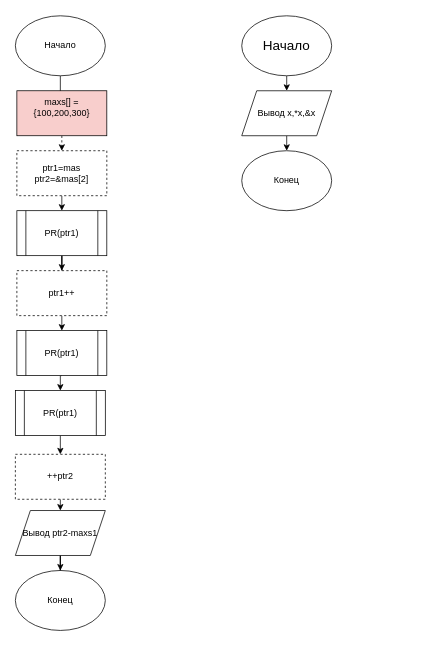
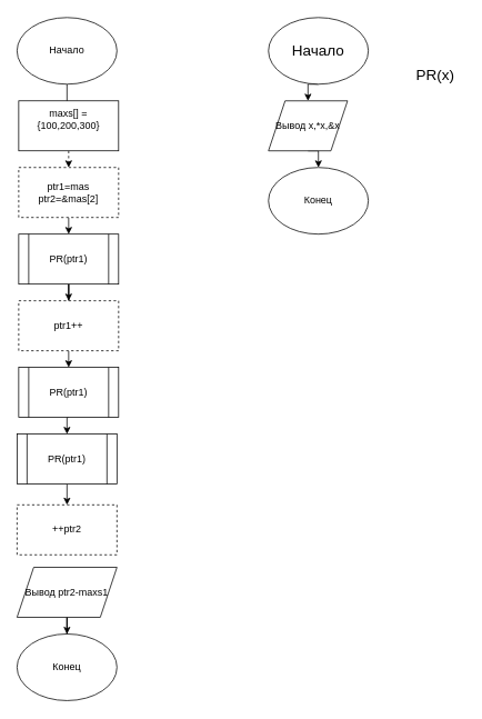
  <mxCell id="0" />
  <mxCell id="1" parent="0" />
  <mxCell id="2" style="edgeStyle=orthogonalEdgeStyle;rounded=0;orthogonalLoop=1;jettySize=auto;html=1;exitX=0.5;exitY=1;exitDx=0;exitDy=0;entryX=0.5;entryY=0;entryDx=0;entryDy=0;" edge="1" parent="1" source="3"><mxGeometry relative="1" as="geometry"><mxPoint x="80" y="170" as="targetPoint" /></mxGeometry></mxCell>
  <mxCell id="3" value="Начало" style="ellipse;whiteSpace=wrap;html=1;" vertex="1" parent="1"><mxGeometry x="20" width="120" height="80" as="geometry" y="20" /></mxCell>
  <mxCell id="4" value="Конец" style="ellipse;whiteSpace=wrap;html=1;" vertex="1" parent="1"><mxGeometry x="20" y="760" width="120" height="80" as="geometry" /></mxCell>
  <mxCell id="5" style="edgeStyle=orthogonalEdgeStyle;rounded=0;orthogonalLoop=1;jettySize=auto;html=1;exitX=0.5;exitY=1;exitDx=0;exitDy=0;entryX=0.5;entryY=0;entryDx=0;entryDy=0;fontSize=18;" edge="1" parent="1" source="6" target="9"><mxGeometry relative="1" as="geometry" /></mxCell>
  <mxCell id="6" value="Начало" style="ellipse;whiteSpace=wrap;html=1;fontSize=18;" vertex="1" parent="1"><mxGeometry x="322" width="120" height="80" as="geometry" y="20" /></mxCell>
  <mxCell id="7" style="edgeStyle=orthogonalEdgeStyle;rounded=0;orthogonalLoop=1;jettySize=auto;html=1;exitX=0.5;exitY=1;exitDx=0;exitDy=0;entryX=0.5;entryY=0;entryDx=0;entryDy=0;fontSize=18;startArrow=none;" edge="1" parent="1" source="27"><mxGeometry relative="1" as="geometry"><mxPoint x="382" y="260" as="targetPoint" /></mxGeometry></mxCell>
  <mxCell id="8" style="edgeStyle=orthogonalEdgeStyle;rounded=0;orthogonalLoop=1;jettySize=auto;html=1;exitX=0.5;exitY=1;exitDx=0;exitDy=0;entryX=0.5;entryY=0;entryDx=0;entryDy=0;fontSize=12;" edge="1" parent="1" source="9" target="27"><mxGeometry relative="1" as="geometry" /></mxCell>
- <mxCell id="9" value="Вывод x,*x,&amp;amp;x" style="shape=parallelogram;perimeter=parallelogramPerimeter;whiteSpace=wrap;html=1;fixedSize=1;" vertex="1" parent="1"><mxGeometry x="322" y="120" width="120" height="60" as="geometry" /></mxCell>
+ <mxCell id="9" value="Вывод x,*x,&amp;amp;x" style="shape=parallelogram;perimeter=parallelogramPerimeter;whiteSpace=wrap;html=1;fixedSize=1;" vertex="1" parent="1"><mxGeometry x="322" y="120" width="95" height="60" as="geometry" /></mxCell>
+ <mxCell id="10" value="PR(x)" style="text;html=1;align=center;verticalAlign=middle;resizable=0;points=[];autosize=1;strokeColor=none;fillColor=none;fontSize=18;" vertex="1" parent="1"><mxGeometry x="487" y="70" width="70" height="40" as="geometry" /></mxCell>
  <mxCell id="11" style="edgeStyle=orthogonalEdgeStyle;rounded=0;orthogonalLoop=1;jettySize=auto;html=1;exitX=0.5;exitY=1;exitDx=0;exitDy=0;entryX=0.5;entryY=0;entryDx=0;entryDy=0;fontSize=12;dashed=1;" edge="1" parent="1" source="12" target="14"><mxGeometry relative="1" as="geometry" /></mxCell>
- <mxCell id="12" value="&#10;maxs[] = {100,200,300}&#10;&#10;" style="rounded=0;whiteSpace=wrap;html=1;fontSize=12;fillColor=#f8cecc;" vertex="1" parent="1"><mxGeometry x="22" y="120" width="120" height="60" as="geometry" /></mxCell>
+ <mxCell id="12" value="&#10;maxs[] = {100,200,300}&#10;&#10;" style="rounded=0;whiteSpace=wrap;html=1;fontSize=12;" vertex="1" parent="1"><mxGeometry x="22" y="120" width="120" height="60" as="geometry" /></mxCell>
  <mxCell id="13" style="edgeStyle=orthogonalEdgeStyle;rounded=0;orthogonalLoop=1;jettySize=auto;html=1;exitX=0.5;exitY=1;exitDx=0;exitDy=0;entryX=0.5;entryY=0;entryDx=0;entryDy=0;fontSize=12;" edge="1" parent="1" source="14" target="16"><mxGeometry relative="1" as="geometry" /></mxCell>
  <mxCell id="14" value="&lt;div style=&quot;font-size: 12px;&quot;&gt;ptr1=mas&lt;/div&gt;&lt;div style=&quot;font-size: 12px;&quot;&gt;ptr2=&amp;amp;mas[2]&lt;br style=&quot;font-size: 12px;&quot;&gt;&lt;/div&gt;" style="rounded=0;whiteSpace=wrap;html=1;fontSize=12;dashed=1;" vertex="1" parent="1"><mxGeometry x="22" y="200" width="120" height="60" as="geometry" /></mxCell>
  <mxCell id="15" style="edgeStyle=orthogonalEdgeStyle;rounded=0;orthogonalLoop=1;jettySize=auto;html=1;exitX=0.5;exitY=1;exitDx=0;exitDy=0;fontSize=12;" edge="1" parent="1" source="16" target="18"><mxGeometry relative="1" as="geometry" /></mxCell>
  <mxCell id="16" value="PR(ptr1)" style="shape=process;whiteSpace=wrap;html=1;backgroundOutline=1;fontSize=12;" vertex="1" parent="1"><mxGeometry x="22" y="280" width="120" height="60" as="geometry" /></mxCell>
  <mxCell id="17" style="edgeStyle=orthogonalEdgeStyle;rounded=0;orthogonalLoop=1;jettySize=auto;html=1;exitX=0.5;exitY=1;exitDx=0;exitDy=0;entryX=0.5;entryY=0;entryDx=0;entryDy=0;fontSize=12;" edge="1" parent="1" source="18" target="20"><mxGeometry relative="1" as="geometry" /></mxCell>
  <mxCell id="18" value="ptr1++" style="rounded=0;whiteSpace=wrap;html=1;fontSize=12;dashed=1;" vertex="1" parent="1"><mxGeometry x="22" y="360" width="120" height="60" as="geometry" /></mxCell>
  <mxCell id="19" style="edgeStyle=orthogonalEdgeStyle;rounded=0;orthogonalLoop=1;jettySize=auto;html=1;exitX=0.5;exitY=1;exitDx=0;exitDy=0;entryX=0.5;entryY=0;entryDx=0;entryDy=0;fontSize=12;" edge="1" parent="1" source="20" target="22"><mxGeometry relative="1" as="geometry" /></mxCell>
  <mxCell id="20" value="PR(ptr1)" style="shape=process;whiteSpace=wrap;html=1;backgroundOutline=1;fontSize=12;" vertex="1" parent="1"><mxGeometry x="22" y="440" width="120" height="60" as="geometry" /></mxCell>
  <mxCell id="21" style="edgeStyle=orthogonalEdgeStyle;rounded=0;orthogonalLoop=1;jettySize=auto;html=1;exitX=0.5;exitY=1;exitDx=0;exitDy=0;entryX=0.5;entryY=0;entryDx=0;entryDy=0;fontSize=12;" edge="1" parent="1" source="22" target="24"><mxGeometry relative="1" as="geometry" /></mxCell>
  <mxCell id="22" value="PR(ptr1)" style="shape=process;whiteSpace=wrap;html=1;backgroundOutline=1;fontSize=12;" vertex="1" parent="1"><mxGeometry x="20" y="520" width="120" height="60" as="geometry" /></mxCell>
- <mxCell id="23" style="edgeStyle=orthogonalEdgeStyle;rounded=0;orthogonalLoop=1;jettySize=auto;html=1;exitX=0.5;exitY=1;exitDx=0;exitDy=0;entryX=0.5;entryY=0;entryDx=0;entryDy=0;fontSize=12;" edge="1" parent="1" source="24" target="26"><mxGeometry relative="1" as="geometry" /></mxCell>
  <mxCell id="24" value="++ptr2" style="rounded=0;whiteSpace=wrap;html=1;fontSize=12;dashed=1;" vertex="1" parent="1"><mxGeometry x="20" y="605" width="120" height="60" as="geometry" /></mxCell>
  <mxCell id="25" style="edgeStyle=orthogonalEdgeStyle;rounded=0;orthogonalLoop=1;jettySize=auto;html=1;exitX=0.5;exitY=1;exitDx=0;exitDy=0;fontSize=12;" edge="1" parent="1" source="26" target="4"><mxGeometry relative="1" as="geometry" /></mxCell>
  <mxCell id="26" value="Вывод ptr2-maxs1" style="shape=parallelogram;perimeter=parallelogramPerimeter;whiteSpace=wrap;html=1;fixedSize=1;fontSize=12;" vertex="1" parent="1"><mxGeometry x="20" y="680" width="120" height="60" as="geometry" /></mxCell>
  <mxCell id="27" value="Конец" style="ellipse;whiteSpace=wrap;html=1;fontSize=12;" vertex="1" parent="1"><mxGeometry x="322" y="200" width="120" height="80" as="geometry" /></mxCell>
